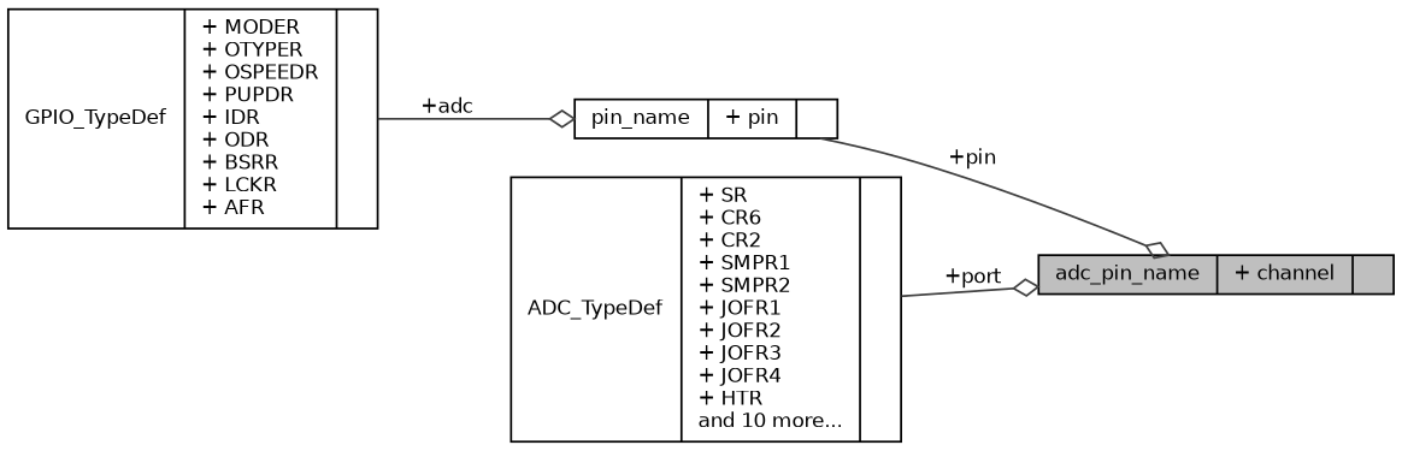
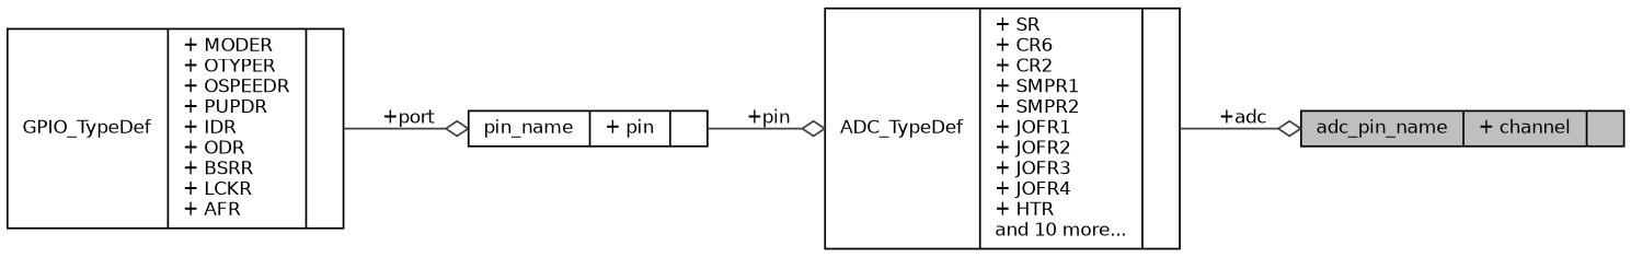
  digraph {
    rankdir=LR
    node [color=black fillcolor=white fontname=Helvetica fontsize=10 shape=record style=filled]
    edge [arrowhead=odiamond color=grey25 fontname=Helvetica fontsize=10 labelfontname=Helvetica labelfontsize=10 style=solid]
    n1 [fillcolor=grey75 fontcolor=black height=0.2 label="{adc_pin_name\n|+ channel\l|}" width=0.4]
    n2 [height=0.2 label="{pin_name\n|+ pin\l|}" width=0.4]
    n3 [height=0.2 label="{GPIO_TypeDef\n|+ MODER\l+ OTYPER\l+ OSPEEDR\l+ PUPDR\l+ IDR\l+ ODR\l+ BSRR\l+ LCKR\l+ AFR\l|}" width=0.4]
    n4 [height=0.2 label="{ADC_TypeDef\n|+ SR\l+ CR6\l+ CR2\l+ SMPR1\l+ SMPR2\l+ JOFR1\l+ JOFR2\l+ JOFR3\l+ JOFR4\l+ HTR\land 10 more...\l|}" width=0.4]
-   n2 -> n1 [label=" +pin"]
-   n3 -> n2 [label=" +adc"]
-   n4 -> n1 [label=" +port"]
+   n2 -> n4 [label=" +pin"]
+   n3 -> n2 [label=" +port"]
+   n4 -> n1 [label=" +adc"]
  }
